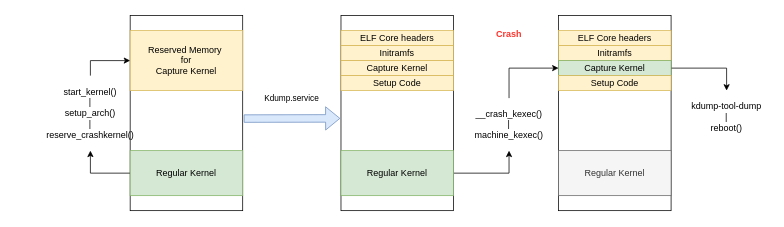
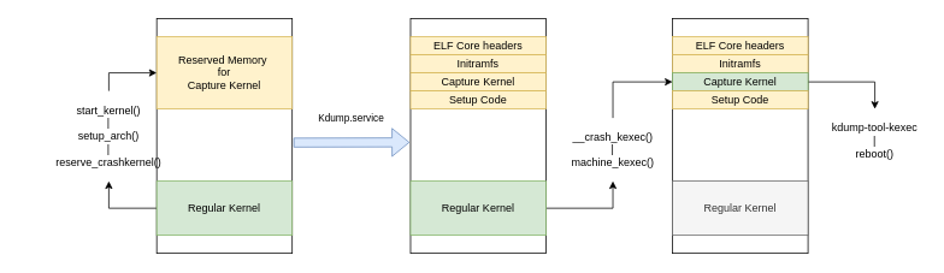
  <mxCell id="0" />
  <mxCell id="1" parent="0" />
  <mxCell id="2" value="" style="rounded=0;whiteSpace=wrap;html=1;" vertex="1" parent="1"><mxGeometry x="173" y="20" width="150" height="260" as="geometry" /></mxCell>
  <mxCell id="3" value="Reserved Memory&amp;nbsp;&lt;div&gt;for&lt;/div&gt;&lt;div&gt;Capture Kernel&lt;/div&gt;" style="rounded=0;whiteSpace=wrap;html=1;fillColor=#fff2cc;strokeColor=#d6b656;" vertex="1" parent="1"><mxGeometry x="173" y="40" width="150" height="80" as="geometry" /></mxCell>
  <mxCell id="4" style="edgeStyle=orthogonalEdgeStyle;rounded=0;orthogonalLoop=1;jettySize=auto;html=1;exitX=0;exitY=0.5;exitDx=0;exitDy=0;entryX=0.5;entryY=1;entryDx=0;entryDy=0;" edge="1" parent="1" source="5" target="7"><mxGeometry relative="1" as="geometry" /></mxCell>
  <mxCell id="5" value="Regular Kernel" style="rounded=0;whiteSpace=wrap;html=1;fillColor=#d5e8d4;strokeColor=#82b366;" vertex="1" parent="1"><mxGeometry x="173" y="200" width="150" height="60" as="geometry" /></mxCell>
  <mxCell id="6" style="edgeStyle=orthogonalEdgeStyle;rounded=0;orthogonalLoop=1;jettySize=auto;html=1;exitX=0.5;exitY=0;exitDx=0;exitDy=0;entryX=0;entryY=0.5;entryDx=0;entryDy=0;" edge="1" parent="1" source="7" target="3"><mxGeometry relative="1" as="geometry" /></mxCell>
  <mxCell id="7" value="start_kernel()&lt;div&gt;|&lt;/div&gt;&lt;div&gt;setup_arch()&lt;/div&gt;&lt;div&gt;|&lt;/div&gt;&lt;div&gt;reserve_crashkernel()&lt;/div&gt;" style="text;html=1;align=center;verticalAlign=middle;whiteSpace=wrap;rounded=0;" vertex="1" parent="1"><mxGeometry x="20" y="100" width="200" height="100" as="geometry" /></mxCell>
  <mxCell id="8" value="" style="rounded=0;whiteSpace=wrap;html=1;" vertex="1" parent="1"><mxGeometry x="454" y="20" width="150" height="260" as="geometry" /></mxCell>
  <mxCell id="9" value="ELF Core headers" style="rounded=0;whiteSpace=wrap;html=1;fillColor=#fff2cc;strokeColor=#d6b656;" vertex="1" parent="1"><mxGeometry x="454" y="40" width="150" height="20" as="geometry" /></mxCell>
  <mxCell id="10" style="edgeStyle=orthogonalEdgeStyle;rounded=0;orthogonalLoop=1;jettySize=auto;html=1;entryX=0.5;entryY=1;entryDx=0;entryDy=0;" edge="1" parent="1" source="11" target="25"><mxGeometry relative="1" as="geometry" /></mxCell>
  <mxCell id="11" value="Regular Kernel" style="rounded=0;whiteSpace=wrap;html=1;fillColor=#d5e8d4;strokeColor=#82b366;" vertex="1" parent="1"><mxGeometry x="454" y="200" width="150" height="60" as="geometry" /></mxCell>
  <mxCell id="12" value="Initramfs" style="rounded=0;whiteSpace=wrap;html=1;fillColor=#fff2cc;strokeColor=#d6b656;" vertex="1" parent="1"><mxGeometry x="454" y="60" width="150" height="20" as="geometry" /></mxCell>
  <mxCell id="13" value="Capture Kernel" style="rounded=0;whiteSpace=wrap;html=1;fillColor=#fff2cc;strokeColor=#d6b656;" vertex="1" parent="1"><mxGeometry x="454" y="80" width="150" height="20" as="geometry" /></mxCell>
  <mxCell id="14" value="Setup Code" style="rounded=0;whiteSpace=wrap;html=1;fillColor=#fff2cc;strokeColor=#d6b656;" vertex="1" parent="1"><mxGeometry x="454" y="100" width="150" height="20" as="geometry" /></mxCell>
  <mxCell id="15" value="" style="shape=flexArrow;endArrow=classic;html=1;rounded=0;exitX=0.983;exitY=0.528;exitDx=0;exitDy=0;exitPerimeter=0;fillColor=#dae8fc;strokeColor=#6c8ebf;" edge="1" parent="1"><mxGeometry width="50" height="50" relative="1" as="geometry"><mxPoint x="324.45" y="157.28" as="sourcePoint" /><mxPoint x="453" y="157" as="targetPoint" /></mxGeometry></mxCell>
  <mxCell id="16" value="Kdump.service" style="edgeLabel;html=1;align=center;verticalAlign=middle;resizable=0;points=[];" vertex="1" connectable="0" parent="15"><mxGeometry x="0.134" y="-2" relative="1" as="geometry"><mxPoint x="-10" y="-29" as="offset" /></mxGeometry></mxCell>
  <mxCell id="17" value="" style="rounded=0;whiteSpace=wrap;html=1;" vertex="1" parent="1"><mxGeometry x="744" y="20" width="150" height="260" as="geometry" /></mxCell>
  <mxCell id="18" value="ELF Core headers" style="rounded=0;whiteSpace=wrap;html=1;fillColor=#fff2cc;strokeColor=#d6b656;" vertex="1" parent="1"><mxGeometry x="744" y="40" width="150" height="20" as="geometry" /></mxCell>
  <mxCell id="19" value="Regular Kernel" style="rounded=0;whiteSpace=wrap;html=1;fillColor=#f5f5f5;strokeColor=#666666;fontColor=#333333;" vertex="1" parent="1"><mxGeometry x="744" y="200" width="150" height="60" as="geometry" /></mxCell>
  <mxCell id="20" value="Initramfs" style="rounded=0;whiteSpace=wrap;html=1;fillColor=#fff2cc;strokeColor=#d6b656;" vertex="1" parent="1"><mxGeometry x="744" y="60" width="150" height="20" as="geometry" /></mxCell>
  <mxCell id="21" style="edgeStyle=orthogonalEdgeStyle;rounded=0;orthogonalLoop=1;jettySize=auto;html=1;" edge="1" parent="1" source="22" target="27"><mxGeometry relative="1" as="geometry" /></mxCell>
  <mxCell id="22" value="Capture Kernel" style="rounded=0;whiteSpace=wrap;html=1;fillColor=#d5e8d4;strokeColor=#82b366;" vertex="1" parent="1"><mxGeometry x="744" y="80" width="150" height="20" as="geometry" /></mxCell>
  <mxCell id="23" value="Setup Code" style="rounded=0;whiteSpace=wrap;html=1;fillColor=#fff2cc;strokeColor=#d6b656;" vertex="1" parent="1"><mxGeometry x="744" y="100" width="150" height="20" as="geometry" /></mxCell>
  <mxCell id="24" style="edgeStyle=orthogonalEdgeStyle;rounded=0;orthogonalLoop=1;jettySize=auto;html=1;entryX=0;entryY=0.5;entryDx=0;entryDy=0;exitX=0.5;exitY=0;exitDx=0;exitDy=0;" edge="1" parent="1" source="25" target="22"><mxGeometry relative="1" as="geometry" /></mxCell>
  <mxCell id="25" value="__crash_kexec()&lt;div&gt;|&lt;/div&gt;&lt;div&gt;&lt;span style=&quot;background-color: transparent; color: light-dark(rgb(0, 0, 0), rgb(255, 255, 255));&quot;&gt;machine_kexec()&lt;/span&gt;&lt;/div&gt;" style="text;html=1;align=center;verticalAlign=middle;whiteSpace=wrap;rounded=0;" vertex="1" parent="1"><mxGeometry x="623" y="130" width="110" height="70" as="geometry" /></mxCell>
- <mxCell id="26" value="&lt;font style=&quot;color: rgb(255, 52, 45);&quot;&gt;&lt;b&gt;Crash&lt;/b&gt;&lt;/font&gt;" style="text;html=1;align=center;verticalAlign=middle;whiteSpace=wrap;rounded=0;" vertex="1" parent="1"><mxGeometry x="648" y="30" width="60" height="30" as="geometry" /></mxCell>
- <mxCell id="27" value="kdump-tool-dump&lt;div&gt;|&lt;/div&gt;&lt;div&gt;&lt;span style=&quot;background-color: transparent; color: light-dark(rgb(0, 0, 0), rgb(255, 255, 255));&quot;&gt;reboot()&lt;/span&gt;&lt;/div&gt;" style="text;html=1;align=center;verticalAlign=middle;whiteSpace=wrap;rounded=0;" vertex="1" parent="1"><mxGeometry x="913" y="120" width="110" height="70" as="geometry" /></mxCell>
+ <mxCell id="27" value="kdump-tool-kexec&lt;div&gt;|&lt;/div&gt;&lt;div&gt;&lt;span style=&quot;background-color: transparent; color: light-dark(rgb(0, 0, 0), rgb(255, 255, 255));&quot;&gt;reboot()&lt;/span&gt;&lt;/div&gt;" style="text;html=1;align=center;verticalAlign=middle;whiteSpace=wrap;rounded=0;" vertex="1" parent="1"><mxGeometry x="913" y="120" width="110" height="70" as="geometry" /></mxCell>
